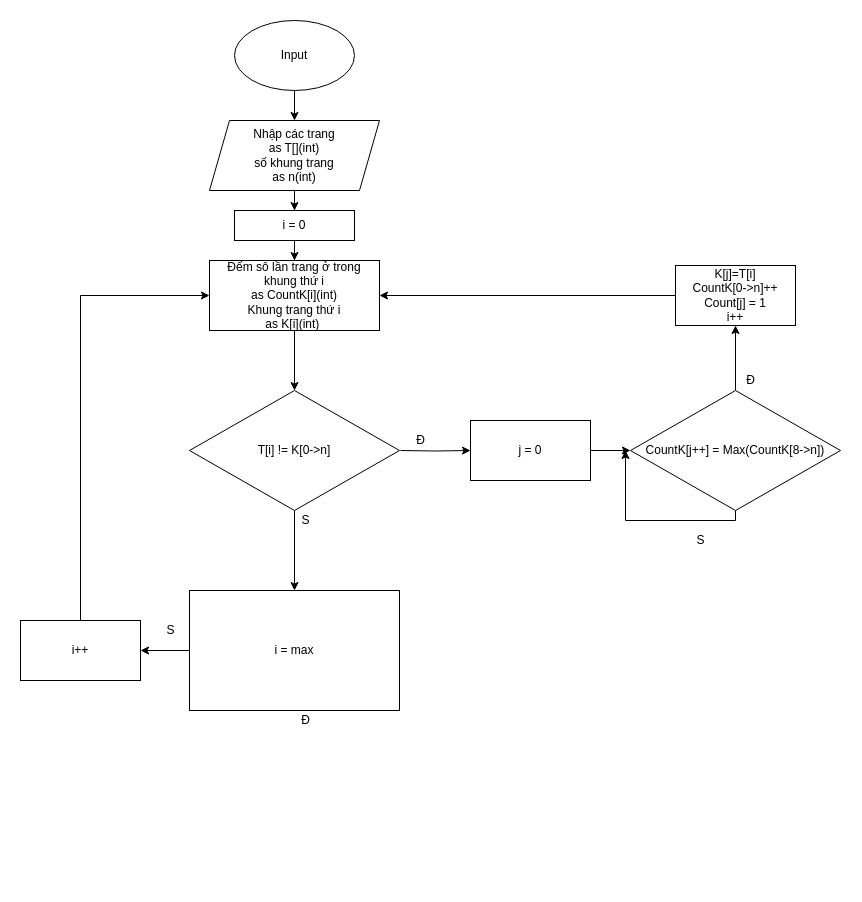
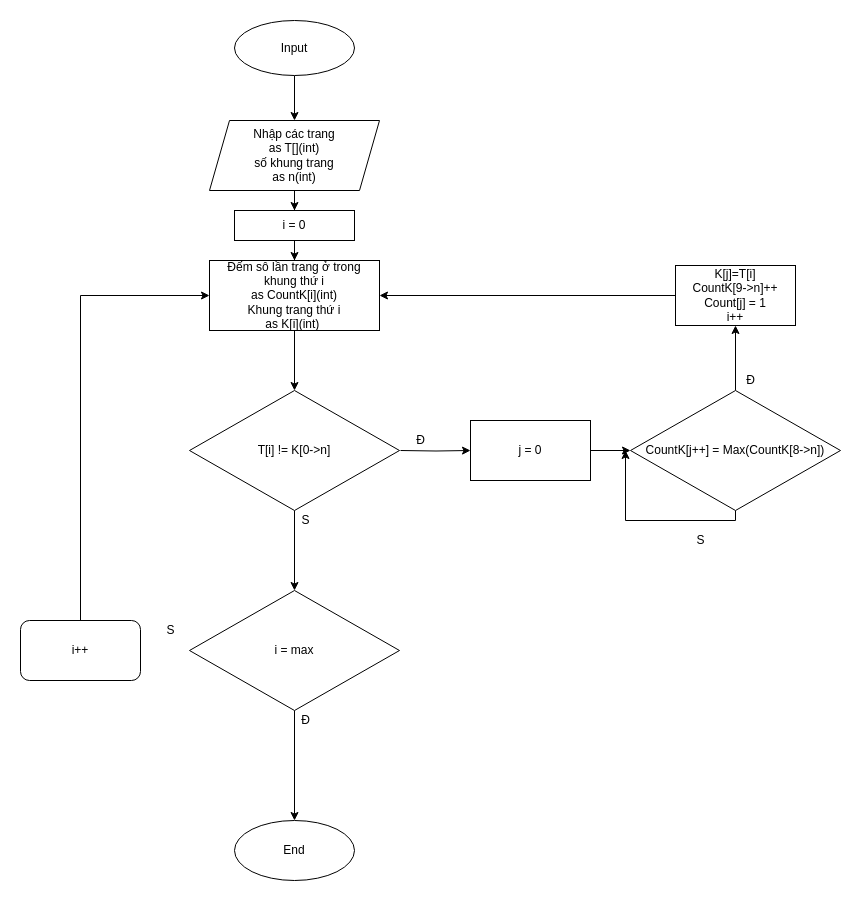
  <mxCell id="0" />
  <mxCell id="1" parent="0" />
  <mxCell id="2" style="edgeStyle=orthogonalEdgeStyle;rounded=0;orthogonalLoop=1;jettySize=auto;html=1;entryX=0.5;entryY=0;entryDx=0;entryDy=0;" parent="1" source="3" target="5" edge="1"><mxGeometry relative="1" as="geometry" /></mxCell>
- <mxCell id="3" value="Input" style="ellipse;whiteSpace=wrap;html=1;" parent="1" vertex="1"><mxGeometry x="234" y="20" width="120" height="70" as="geometry" /></mxCell>
+ <mxCell id="3" value="Input" style="ellipse;whiteSpace=wrap;html=1;" parent="1" vertex="1"><mxGeometry x="234" y="20" width="120" height="55" as="geometry" /></mxCell>
  <mxCell id="4" value="" style="edgeStyle=orthogonalEdgeStyle;rounded=0;orthogonalLoop=1;jettySize=auto;html=1;" edge="1" parent="1" source="5" target="31"><mxGeometry relative="1" as="geometry" /></mxCell>
  <mxCell id="5" value="Nhập các trang &lt;br&gt;as T[](int)&lt;br&gt;số khung trang &lt;br&gt;as n(int)" style="shape=parallelogram;perimeter=parallelogramPerimeter;whiteSpace=wrap;html=1;fixedSize=1;" parent="1" vertex="1"><mxGeometry x="209" y="120" width="170" height="70" as="geometry" /></mxCell>
  <mxCell id="6" value="" style="edgeStyle=orthogonalEdgeStyle;rounded=0;orthogonalLoop=1;jettySize=auto;html=1;" parent="1" source="7" target="9" edge="1"><mxGeometry relative="1" as="geometry" /></mxCell>
  <mxCell id="7" value="Đếm sô lần trang ở trong khung thứ i &lt;br&gt;as CountK[i](int)&lt;br&gt;Khung trang thứ i &lt;br&gt;as K[i](int)&amp;nbsp;" style="whiteSpace=wrap;html=1;" parent="1" vertex="1"><mxGeometry x="209" y="260" width="170" height="70" as="geometry" /></mxCell>
  <mxCell id="8" value="" style="edgeStyle=orthogonalEdgeStyle;rounded=0;orthogonalLoop=1;jettySize=auto;html=1;" parent="1" source="9" target="23" edge="1"><mxGeometry relative="1" as="geometry" /></mxCell>
  <mxCell id="9" value="T[i] != K[0-&amp;gt;n]" style="rhombus;whiteSpace=wrap;html=1;" parent="1" vertex="1"><mxGeometry x="189" y="390" width="210" height="120" as="geometry" /></mxCell>
  <mxCell id="10" style="edgeStyle=orthogonalEdgeStyle;rounded=0;orthogonalLoop=1;jettySize=auto;html=1;" parent="1" source="12" edge="1"><mxGeometry relative="1" as="geometry"><mxPoint x="625" y="450" as="targetPoint" /><Array as="points"><mxPoint x="735" y="520" /><mxPoint x="625" y="520" /></Array></mxGeometry></mxCell>
  <mxCell id="11" value="" style="edgeStyle=orthogonalEdgeStyle;rounded=0;orthogonalLoop=1;jettySize=auto;html=1;" parent="1" source="12" target="19" edge="1"><mxGeometry relative="1" as="geometry" /></mxCell>
  <mxCell id="12" value="CountK[j++] = Max(CountK[8-&amp;gt;n])" style="rhombus;whiteSpace=wrap;html=1;" parent="1" vertex="1"><mxGeometry x="630" y="390" width="210" height="120" as="geometry" /></mxCell>
  <mxCell id="13" value="" style="edgeStyle=orthogonalEdgeStyle;rounded=0;orthogonalLoop=1;jettySize=auto;html=1;" parent="1" target="16" edge="1"><mxGeometry relative="1" as="geometry"><mxPoint x="400" y="450" as="sourcePoint" /></mxGeometry></mxCell>
  <mxCell id="14" value="Đ" style="text;html=1;align=center;verticalAlign=middle;resizable=0;points=[];autosize=1;strokeColor=none;fillColor=none;" parent="1" vertex="1"><mxGeometry x="410" y="430" width="20" height="20" as="geometry" /></mxCell>
  <mxCell id="15" style="edgeStyle=orthogonalEdgeStyle;rounded=0;orthogonalLoop=1;jettySize=auto;html=1;entryX=0;entryY=0.5;entryDx=0;entryDy=0;" parent="1" source="16" target="12" edge="1"><mxGeometry relative="1" as="geometry" /></mxCell>
  <mxCell id="16" value="j = 0" style="whiteSpace=wrap;html=1;" parent="1" vertex="1"><mxGeometry x="470" y="420" width="120" height="60" as="geometry" /></mxCell>
  <mxCell id="17" value="S" style="text;html=1;align=center;verticalAlign=middle;resizable=0;points=[];autosize=1;strokeColor=none;fillColor=none;" parent="1" vertex="1"><mxGeometry x="690" y="530" width="20" height="20" as="geometry" /></mxCell>
  <mxCell id="18" style="edgeStyle=orthogonalEdgeStyle;rounded=0;orthogonalLoop=1;jettySize=auto;html=1;entryX=1;entryY=0.5;entryDx=0;entryDy=0;" parent="1" source="19" target="7" edge="1"><mxGeometry relative="1" as="geometry" /></mxCell>
- <mxCell id="19" value="K[j]=T[i]&lt;br&gt;CountK[0-&amp;gt;n]++&lt;br&gt;Count[j] = 1&lt;br&gt;i++" style="whiteSpace=wrap;html=1;" parent="1" vertex="1"><mxGeometry x="675" y="265" width="120" height="60" as="geometry" /></mxCell>
+ <mxCell id="19" value="K[j]=T[i]&lt;br&gt;CountK[9-&amp;gt;n]++&lt;br&gt;Count[j] = 1&lt;br&gt;i++" style="whiteSpace=wrap;html=1;" parent="1" vertex="1"><mxGeometry x="675" y="265" width="120" height="60" as="geometry" /></mxCell>
  <mxCell id="20" value="Đ" style="text;html=1;align=center;verticalAlign=middle;resizable=0;points=[];autosize=1;strokeColor=none;fillColor=none;" parent="1" vertex="1"><mxGeometry x="740" y="370" width="20" height="20" as="geometry" /></mxCell>
- <mxCell id="22" value="" style="edgeStyle=orthogonalEdgeStyle;rounded=0;orthogonalLoop=1;jettySize=auto;html=1;" parent="1" source="23" target="27" edge="1"><mxGeometry relative="1" as="geometry" /></mxCell>
- <mxCell id="23" value="i = max" style="whiteSpace=wrap;html=1;rounded=0;" parent="1" vertex="1"><mxGeometry x="189" y="590" width="210" height="120" as="geometry" /></mxCell>
+ <mxCell id="21" value="" style="edgeStyle=orthogonalEdgeStyle;rounded=0;orthogonalLoop=1;jettySize=auto;html=1;" parent="1" source="23" target="25" edge="1"><mxGeometry relative="1" as="geometry" /></mxCell>
+ <mxCell id="23" value="i = max" style="rhombus;whiteSpace=wrap;html=1;" parent="1" vertex="1"><mxGeometry x="189" y="590" width="210" height="120" as="geometry" /></mxCell>
  <mxCell id="24" value="S" style="text;html=1;align=center;verticalAlign=middle;resizable=0;points=[];autosize=1;strokeColor=none;fillColor=none;" parent="1" vertex="1"><mxGeometry x="160" y="620" width="20" height="20" as="geometry" /></mxCell>
+ <mxCell id="25" value="End" style="ellipse;whiteSpace=wrap;html=1;" parent="1" vertex="1"><mxGeometry x="234" y="820" width="120" height="60" as="geometry" /></mxCell>
  <mxCell id="26" style="edgeStyle=orthogonalEdgeStyle;rounded=0;orthogonalLoop=1;jettySize=auto;html=1;entryX=0;entryY=0.5;entryDx=0;entryDy=0;" parent="1" source="27" target="7" edge="1"><mxGeometry relative="1" as="geometry"><mxPoint x="80" y="300" as="targetPoint" /><Array as="points"><mxPoint x="80" y="295" /></Array></mxGeometry></mxCell>
- <mxCell id="27" value="i++" style="whiteSpace=wrap;html=1;" parent="1" vertex="1"><mxGeometry x="20" y="620" width="120" height="60" as="geometry" /></mxCell>
+ <mxCell id="27" value="i++" style="whiteSpace=wrap;html=1;rounded=1;" parent="1" vertex="1"><mxGeometry x="20" y="620" width="120" height="60" as="geometry" /></mxCell>
  <mxCell id="28" value="Đ" style="text;html=1;align=center;verticalAlign=middle;resizable=0;points=[];autosize=1;strokeColor=none;fillColor=none;" parent="1" vertex="1"><mxGeometry x="295" y="710" width="20" height="20" as="geometry" /></mxCell>
  <mxCell id="29" value="S" style="text;html=1;align=center;verticalAlign=middle;resizable=0;points=[];autosize=1;strokeColor=none;fillColor=none;" vertex="1" parent="1"><mxGeometry x="295" y="510" width="20" height="20" as="geometry" /></mxCell>
  <mxCell id="30" value="" style="edgeStyle=orthogonalEdgeStyle;rounded=0;orthogonalLoop=1;jettySize=auto;html=1;" edge="1" parent="1" source="31" target="7"><mxGeometry relative="1" as="geometry" /></mxCell>
  <mxCell id="31" value="i = 0" style="rounded=0;whiteSpace=wrap;html=1;" vertex="1" parent="1"><mxGeometry x="234" y="210" width="120" height="30" as="geometry" /></mxCell>
